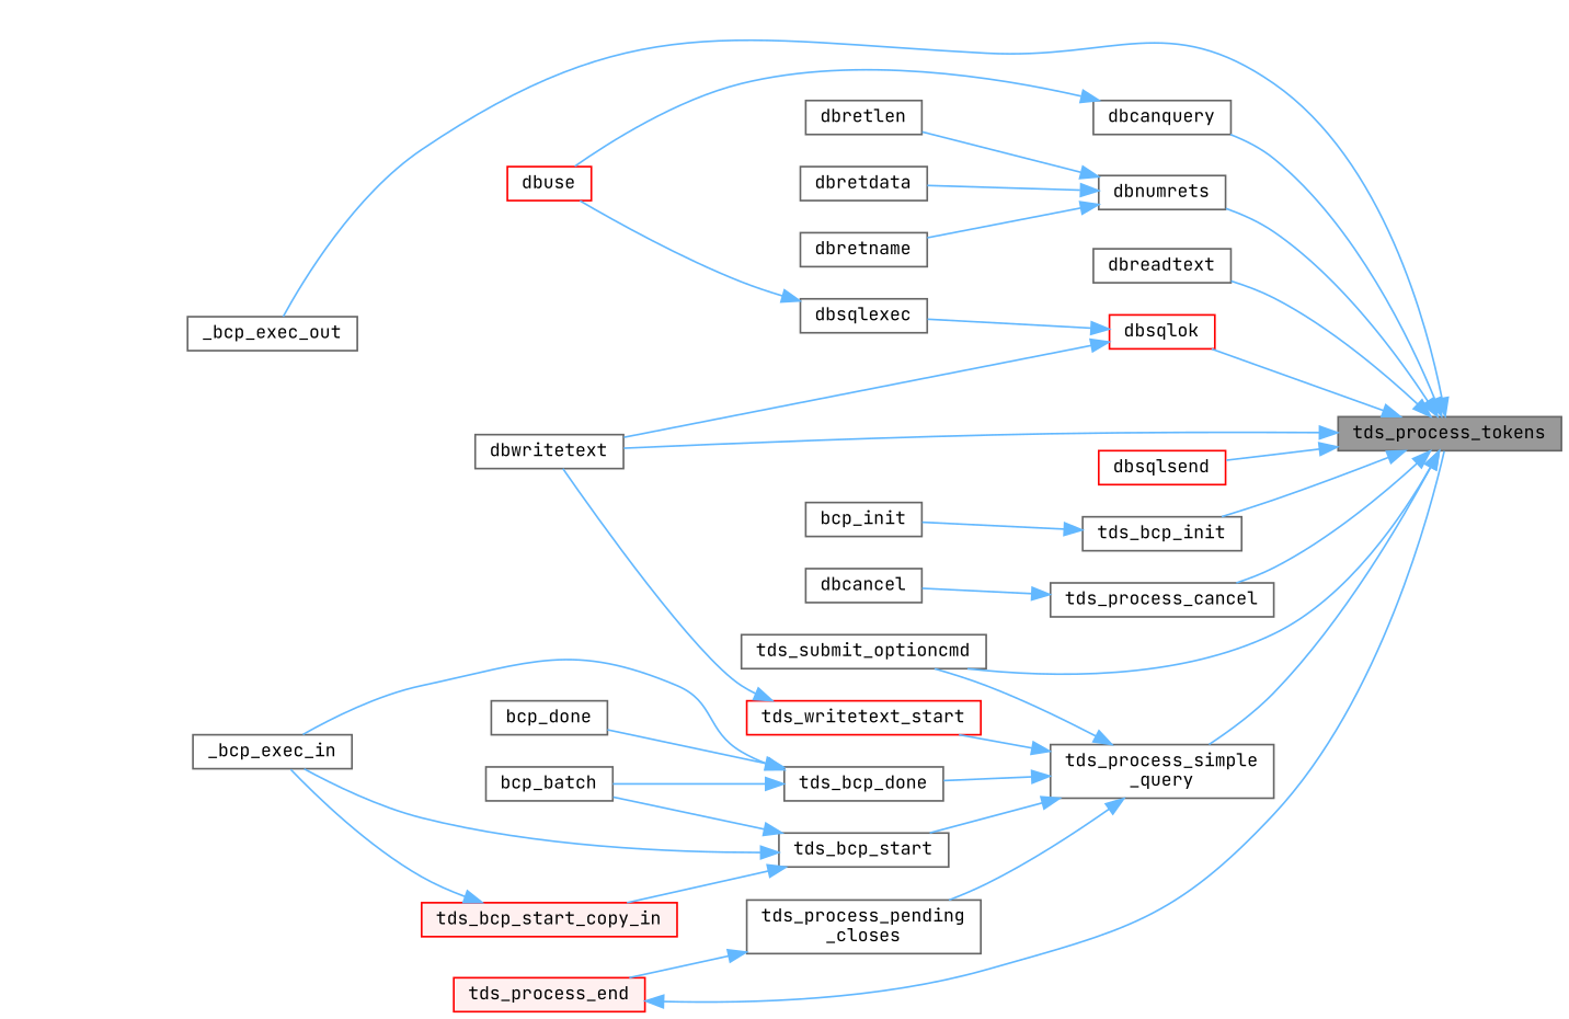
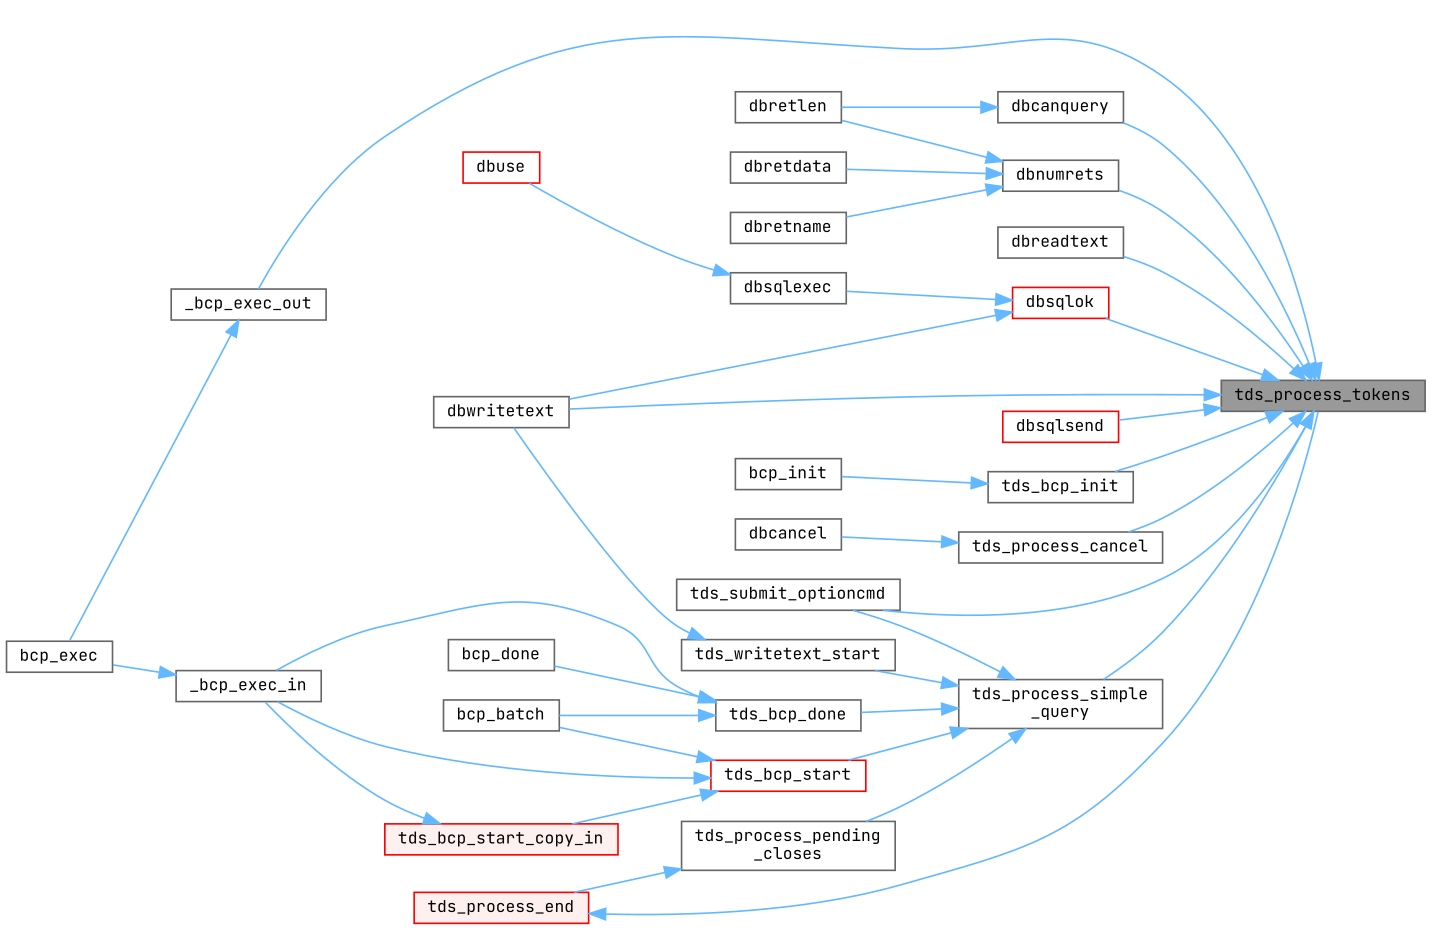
  digraph {
    fontname="JetBrains Mono"
    rankdir=RL
    node [color=grey40 fillcolor=white fontname="JetBrains Mono" fontsize=10 shape=box style=filled]
    edge [color=steelblue1 dir=back fontname="JetBrains Mono" fontsize=10 labelfontname=Helvetica labelfontsize=10 style=solid]
    n1 [color=gray40 fillcolor=grey60 fontcolor=black height=0.2 label=tds_process_tokens width=0.4]
    n2 [height=0.2 label=_bcp_exec_out width=0.4]
    n3 [height=0.2 label=dbcanquery width=0.4]
    n4 [height=0.2 label=dbnumrets width=0.4]
    n5 [height=0.2 label=dbreadtext width=0.4]
    n6 [color=red height=0.2 label=dbsqlok width=0.4]
    n7 [height=0.2 label=dbwritetext width=0.4]
    n8 [color=red height=0.2 label=dbsqlsend width=0.4]
    n9 [height=0.2 label=tds_bcp_init width=0.4]
    n10 [height=0.2 label=tds_process_cancel width=0.4]
    n11 [height=0.2 label="tds_process_simple\l_query" width=0.4]
    n12 [height=0.2 label=tds_submit_optioncmd width=0.4]
+   n13 [height=0.2 label=bcp_exec width=0.4]
    n14 [color=red height=0.2 label=dbuse width=0.4]
    n15 [height=0.2 label=dbretdata width=0.4]
    n16 [height=0.2 label=dbretlen width=0.4]
    n17 [height=0.2 label=dbretname width=0.4]
    n18 [height=0.2 label=dbsqlexec width=0.4]
    n19 [height=0.2 label=bcp_init width=0.4]
    n20 [height=0.2 label=dbcancel width=0.4]
    n21 [height=0.2 label=tds_bcp_done width=0.4]
-   n22 [height=0.2 label=tds_bcp_start width=0.4]
+   n22 [color=red height=0.2 label=tds_bcp_start width=0.4]
    n23 [height=0.2 label="tds_process_pending\l_closes" width=0.4]
-   n24 [color=red height=0.2 label=tds_writetext_start width=0.4]
+   n24 [height=0.2 label=tds_writetext_start width=0.4]
    n25 [height=0.2 label=_bcp_exec_in width=0.4]
    n26 [height=0.2 label=bcp_batch width=0.4]
    n27 [height=0.2 label=bcp_done width=0.4]
    n28 [color=red fillcolor="#FFF0F0" height=0.2 label=tds_bcp_start_copy_in width=0.4]
    n29 [color=red fillcolor="#FFF0F0" height=0.2 label=tds_process_end width=0.4]
    n1 -> n2
    n1 -> n3
    n1 -> n4
    n1 -> n5
    n1 -> n6
    n1 -> n7
    n1 -> n8
    n1 -> n9
    n1 -> n10
    n1 -> n11
    n1 -> n12
-   n3 -> n14
+   n2 -> n13
+   n3 -> n16
    n4 -> n15
    n4 -> n16
    n4 -> n17
    n6 -> n7
    n6 -> n18
    n9 -> n19
    n10 -> n20
    n11 -> n12
    n11 -> n21
    n11 -> n22
    n11 -> n23
    n11 -> n24
    n18 -> n14
    n21 -> n25
    n21 -> n26
    n21 -> n27
    n22 -> n25
    n22 -> n26
    n22 -> n28
    n23 -> n29
    n24 -> n7
+   n25 -> n13
    n28 -> n25
    n29 -> n1
  }
